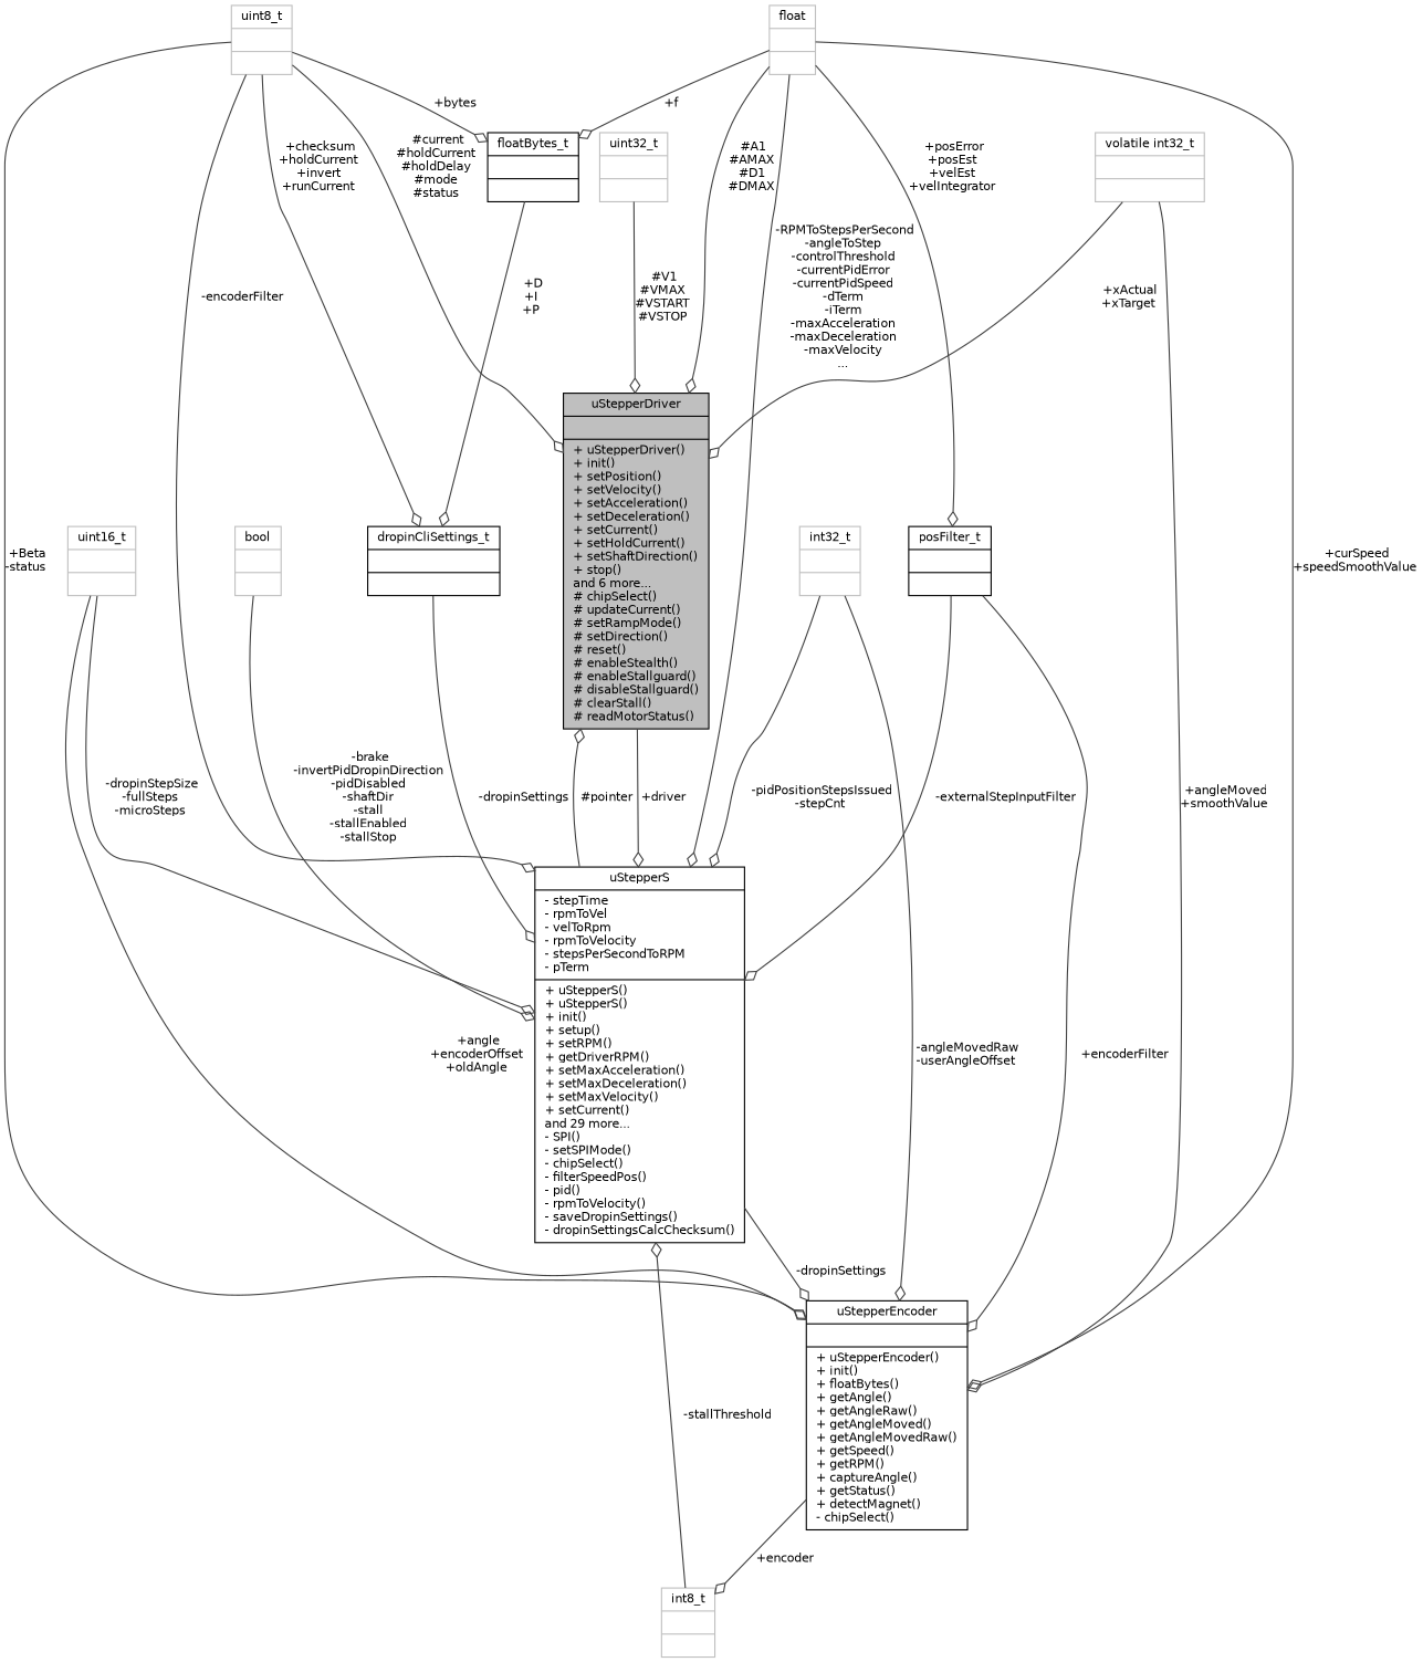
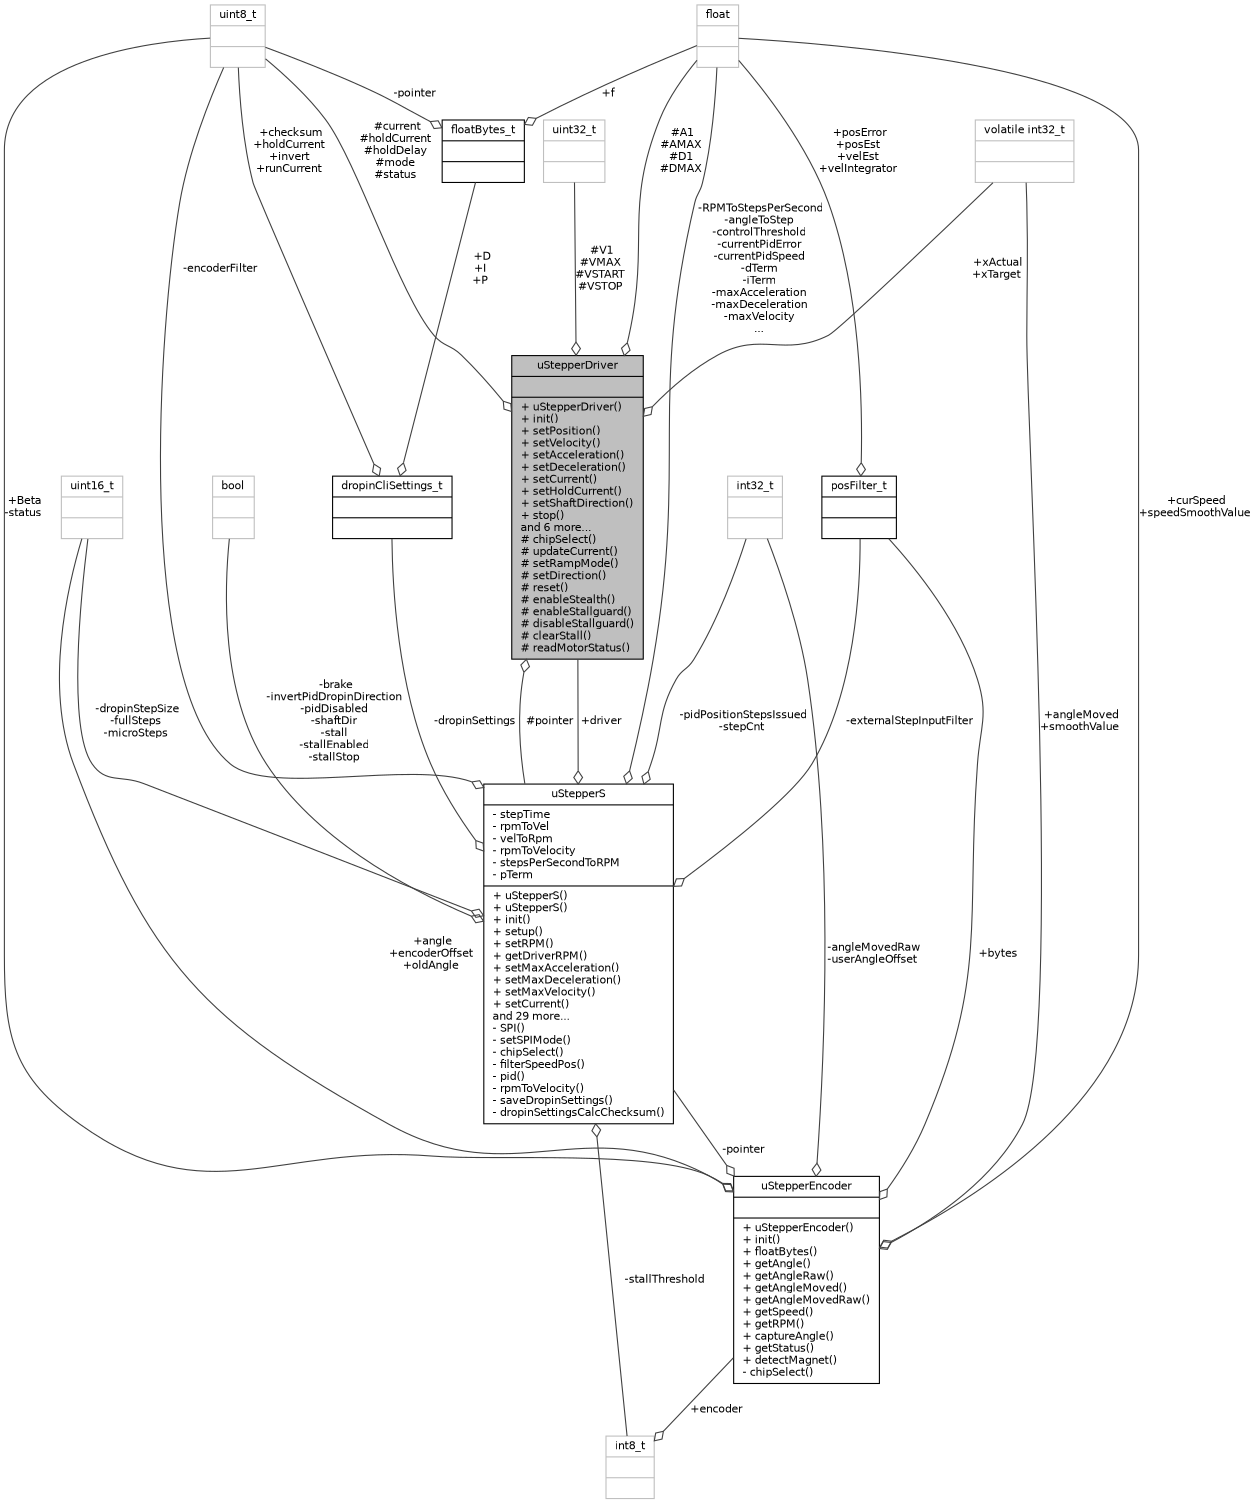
  digraph {
    node [color=grey75 fillcolor=white fontname=Helvetica fontsize=10 shape=record style=filled]
    edge [arrowhead=odiamond color=grey25 fontname=Helvetica fontsize=10 labelfontname=Helvetica labelfontsize=10 style=solid]
    n1 [color=black fillcolor=grey75 fontcolor=black height=0.2 label="{uStepperDriver\n||+ uStepperDriver()\l+ init()\l+ setPosition()\l+ setVelocity()\l+ setAcceleration()\l+ setDeceleration()\l+ setCurrent()\l+ setHoldCurrent()\l+ setShaftDirection()\l+ stop()\land 6 more...\l# chipSelect()\l# updateCurrent()\l# setRampMode()\l# setDirection()\l# reset()\l# enableStealth()\l# enableStallguard()\l# disableStallguard()\l# clearStall()\l# readMotorStatus()\l}" width=0.4]
    n2 [color=black height=0.2 label="{uStepperS\n|- stepTime\l- rpmToVel\l- velToRpm\l- rpmToVelocity\l- stepsPerSecondToRPM\l- pTerm\l|+ uStepperS()\l+ uStepperS()\l+ init()\l+ setup()\l+ setRPM()\l+ getDriverRPM()\l+ setMaxAcceleration()\l+ setMaxDeceleration()\l+ setMaxVelocity()\l+ setCurrent()\land 29 more...\l- SPI()\l- setSPIMode()\l- chipSelect()\l- filterSpeedPos()\l- pid()\l- rpmToVelocity()\l- saveDropinSettings()\l- dropinSettingsCalcChecksum()\l}" width=0.4]
    n3 [color=black height=0.2 label="{uStepperEncoder\n||+ uStepperEncoder()\l+ init()\l+ floatBytes()\l+ getAngle()\l+ getAngleRaw()\l+ getAngleMoved()\l+ getAngleMovedRaw()\l+ getSpeed()\l+ getRPM()\l+ captureAngle()\l+ getStatus()\l+ detectMagnet()\l- chipSelect()\l}" width=0.4]
    n4 [height=0.2 label="{volatile int32_t\n||}" width=0.4]
    n5 [height=0.2 label="{int8_t\n||}" width=0.4]
    n6 [height=0.2 label="{uint8_t\n||}" width=0.4]
    n7 [color=black height=0.2 label="{dropinCliSettings_t\n||}" width=0.4]
    n8 [color=black height=0.2 label="{floatBytes_t\n||}" width=0.4]
    n9 [height=0.2 label="{float\n||}" width=0.4]
    n10 [color=black height=0.2 label="{posFilter_t\n||}" width=0.4]
    n11 [height=0.2 label="{uint16_t\n||}" width=0.4]
    n12 [height=0.2 label="{int32_t\n||}" width=0.4]
    n13 [height=0.2 label="{bool\n||}" width=0.4]
    n14 [height=0.2 label="{uint32_t\n||}" width=0.4]
    n1 -> n2 [label=" +driver"]
    n2 -> n1 [label=" #pointer"]
-   n2 -> n3 [label=" -dropinSettings"]
+   n2 -> n3 [label=" -pointer"]
    n3 -> n5 [label=" +encoder"]
    n4 -> n1 [label=" +xActual\n+xTarget"]
    n4 -> n3 [label=" +angleMoved\n+smoothValue"]
    n5 -> n2 [label=" -stallThreshold"]
    n6 -> n1 [label=" #current\n#holdCurrent\n#holdDelay\n#mode\n#status"]
    n6 -> n2 [label=" -encoderFilter"]
    n6 -> n3 [label=" +Beta\n-status"]
    n6 -> n7 [label=" +checksum\n+holdCurrent\n+invert\n+runCurrent"]
-   n6 -> n8 [label=" +bytes"]
+   n6 -> n8 [label=" -pointer"]
    n7 -> n2 [label=" -dropinSettings"]
    n8 -> n7 [label=" +D\n+I\n+P"]
    n9 -> n1 [label=" #A1\n#AMAX\n#D1\n#DMAX"]
    n9 -> n2 [label=" -RPMToStepsPerSecond\n-angleToStep\n-controlThreshold\n-currentPidError\n-currentPidSpeed\n-dTerm\n-iTerm\n-maxAcceleration\n-maxDeceleration\n-maxVelocity\n..."]
    n9 -> n3 [label=" +curSpeed\n+speedSmoothValue"]
    n9 -> n8 [label=" +f"]
    n9 -> n10 [label=" +posError\n+posEst\n+velEst\n+velIntegrator"]
    n10 -> n2 [label=" -externalStepInputFilter"]
-   n10 -> n3 [label=" +encoderFilter"]
+   n10 -> n3 [label=" +bytes"]
    n11 -> n2 [label=" -dropinStepSize\n-fullSteps\n-microSteps"]
    n11 -> n3 [label=" +angle\n+encoderOffset\n+oldAngle"]
    n12 -> n2 [label=" -pidPositionStepsIssued\n-stepCnt"]
    n12 -> n3 [label=" -angleMovedRaw\n-userAngleOffset"]
    n13 -> n2 [label=" -brake\n-invertPidDropinDirection\n-pidDisabled\n-shaftDir\n-stall\n-stallEnabled\n-stallStop"]
    n14 -> n1 [label=" #V1\n#VMAX\n#VSTART\n#VSTOP"]
  }
